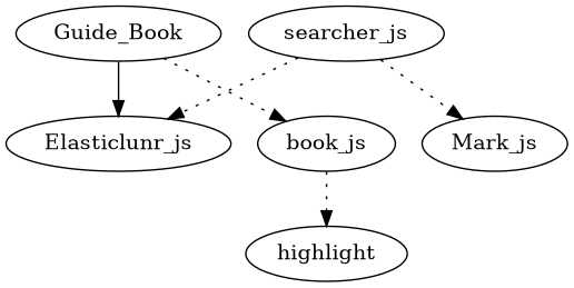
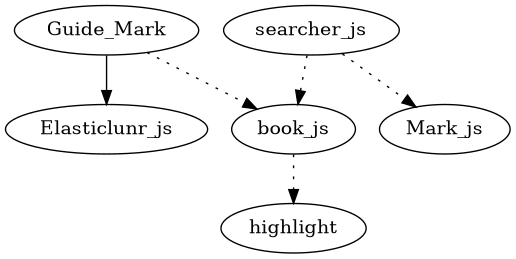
  digraph {
    concentrate=true
    edge [style=dotted]
-   Guide_Book
+   Guide_Book [label=Guide_Mark]
    book_js
    Elasticlunr_js
    searcher_js
    Mark_js
    n6 [label=highlight]
    Guide_Book -> book_js
    Guide_Book -> Elasticlunr_js [style=solid]
    book_js -> n6
-   searcher_js -> Elasticlunr_js
+   searcher_js -> book_js
    searcher_js -> Mark_js
  }
